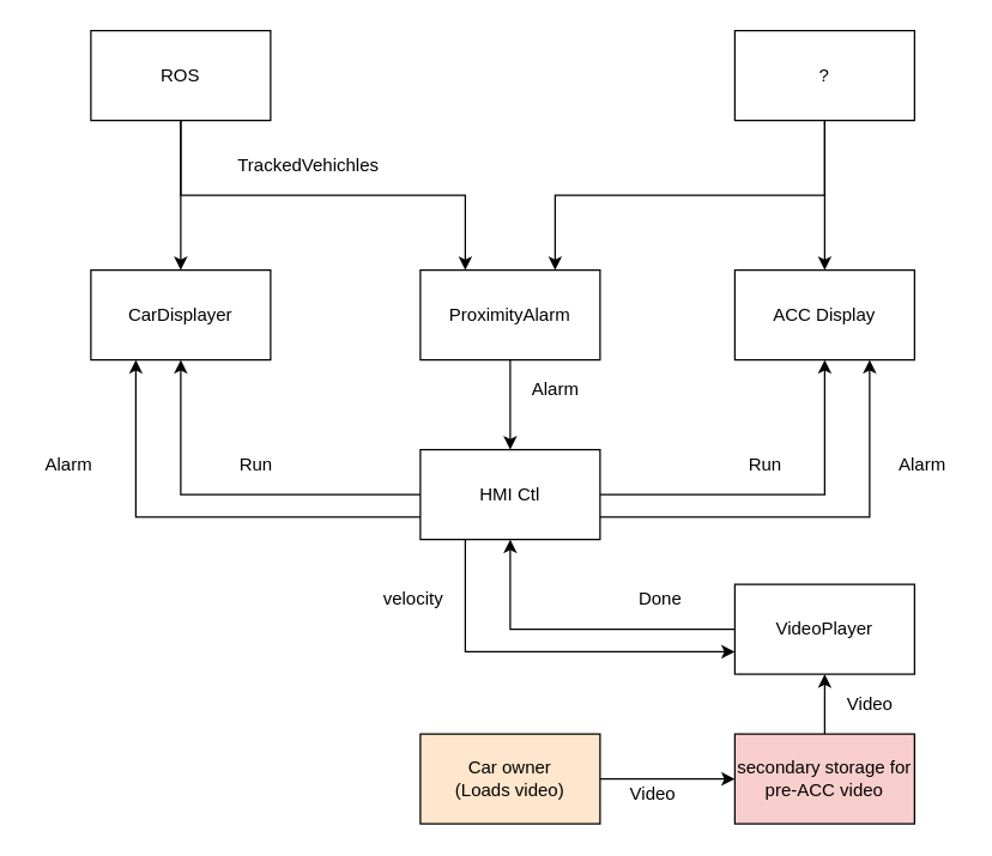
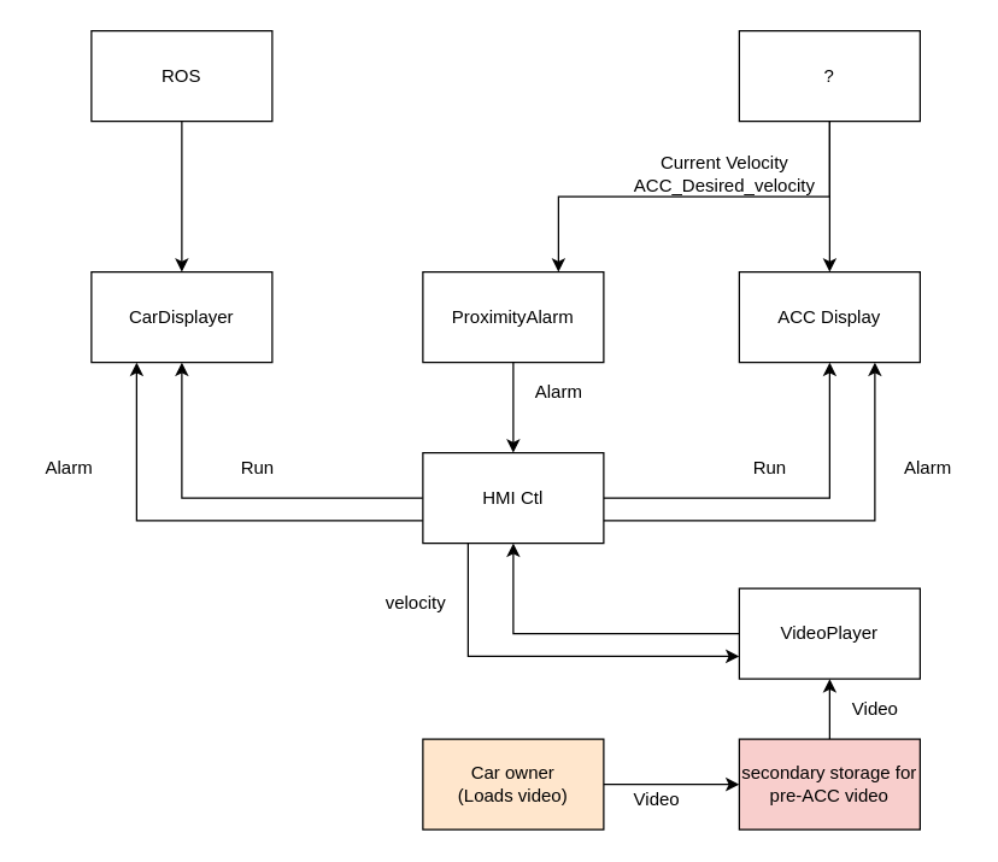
  <mxCell id="0" />
  <mxCell id="1" parent="0" />
  <mxCell id="2" style="edgeStyle=orthogonalEdgeStyle;rounded=0;orthogonalLoop=1;jettySize=auto;html=1;exitX=0.5;exitY=1;exitDx=0;exitDy=0;entryX=0.5;entryY=0;entryDx=0;entryDy=0;" edge="1" parent="1" source="4" target="10"><mxGeometry relative="1" as="geometry" /></mxCell>
- <mxCell id="3" style="edgeStyle=orthogonalEdgeStyle;rounded=0;orthogonalLoop=1;jettySize=auto;html=1;exitX=0.5;exitY=1;exitDx=0;exitDy=0;entryX=0.25;entryY=0;entryDx=0;entryDy=0;" edge="1" parent="1" source="4" target="9"><mxGeometry relative="1" as="geometry" /></mxCell>
  <mxCell id="4" value="ROS" style="rounded=0;whiteSpace=wrap;html=1;" vertex="1" parent="1"><mxGeometry x="60" y="20" width="120" height="60" as="geometry" /></mxCell>
  <mxCell id="5" style="edgeStyle=orthogonalEdgeStyle;rounded=0;orthogonalLoop=1;jettySize=auto;html=1;exitX=0.5;exitY=1;exitDx=0;exitDy=0;entryX=0.5;entryY=0;entryDx=0;entryDy=0;" edge="1" parent="1" source="7" target="11"><mxGeometry relative="1" as="geometry" /></mxCell>
  <mxCell id="6" style="edgeStyle=orthogonalEdgeStyle;rounded=0;orthogonalLoop=1;jettySize=auto;html=1;exitX=0.5;exitY=1;exitDx=0;exitDy=0;entryX=0.75;entryY=0;entryDx=0;entryDy=0;" edge="1" parent="1" source="7" target="9"><mxGeometry relative="1" as="geometry" /></mxCell>
  <mxCell id="7" value="?" style="rounded=0;whiteSpace=wrap;html=1;" vertex="1" parent="1"><mxGeometry x="490" y="20" width="120" height="60" as="geometry" /></mxCell>
  <mxCell id="8" style="edgeStyle=orthogonalEdgeStyle;rounded=0;orthogonalLoop=1;jettySize=auto;html=1;exitX=0.5;exitY=1;exitDx=0;exitDy=0;" edge="1" parent="1" source="9" target="17"><mxGeometry relative="1" as="geometry" /></mxCell>
  <mxCell id="9" value="ProximityAlarm" style="rounded=0;whiteSpace=wrap;html=1;" vertex="1" parent="1"><mxGeometry x="280" y="180" width="120" height="60" as="geometry" /></mxCell>
  <mxCell id="10" value="CarDisplayer" style="rounded=0;whiteSpace=wrap;html=1;" vertex="1" parent="1"><mxGeometry x="60" y="180" width="120" height="60" as="geometry" /></mxCell>
  <mxCell id="11" value="ACC Display" style="rounded=0;whiteSpace=wrap;html=1;" vertex="1" parent="1"><mxGeometry x="490" y="180" width="120" height="60" as="geometry" /></mxCell>
  <mxCell id="12" style="edgeStyle=orthogonalEdgeStyle;rounded=0;orthogonalLoop=1;jettySize=auto;html=1;exitX=1;exitY=0.75;exitDx=0;exitDy=0;entryX=0.75;entryY=1;entryDx=0;entryDy=0;" edge="1" parent="1" source="17" target="11"><mxGeometry relative="1" as="geometry" /></mxCell>
  <mxCell id="13" style="edgeStyle=orthogonalEdgeStyle;rounded=0;orthogonalLoop=1;jettySize=auto;html=1;exitX=1;exitY=0.5;exitDx=0;exitDy=0;entryX=0.5;entryY=1;entryDx=0;entryDy=0;" edge="1" parent="1" source="17" target="11"><mxGeometry relative="1" as="geometry" /></mxCell>
  <mxCell id="14" style="edgeStyle=orthogonalEdgeStyle;rounded=0;orthogonalLoop=1;jettySize=auto;html=1;exitX=0;exitY=0.5;exitDx=0;exitDy=0;entryX=0.5;entryY=1;entryDx=0;entryDy=0;" edge="1" parent="1" source="17" target="10"><mxGeometry relative="1" as="geometry" /></mxCell>
  <mxCell id="15" style="edgeStyle=orthogonalEdgeStyle;rounded=0;orthogonalLoop=1;jettySize=auto;html=1;exitX=0;exitY=0.75;exitDx=0;exitDy=0;entryX=0.25;entryY=1;entryDx=0;entryDy=0;" edge="1" parent="1" source="17" target="10"><mxGeometry relative="1" as="geometry" /></mxCell>
  <mxCell id="16" style="edgeStyle=orthogonalEdgeStyle;rounded=0;orthogonalLoop=1;jettySize=auto;html=1;exitX=0.25;exitY=1;exitDx=0;exitDy=0;entryX=0;entryY=0.75;entryDx=0;entryDy=0;" edge="1" parent="1" source="17" target="19"><mxGeometry relative="1" as="geometry" /></mxCell>
  <mxCell id="17" value="HMI Ctl" style="rounded=0;whiteSpace=wrap;html=1;" vertex="1" parent="1"><mxGeometry x="280" y="300" width="120" height="60" as="geometry" /></mxCell>
  <mxCell id="18" style="edgeStyle=orthogonalEdgeStyle;rounded=0;orthogonalLoop=1;jettySize=auto;html=1;exitX=0;exitY=0.5;exitDx=0;exitDy=0;entryX=0.5;entryY=1;entryDx=0;entryDy=0;" edge="1" parent="1" source="19" target="17"><mxGeometry relative="1" as="geometry" /></mxCell>
  <mxCell id="19" value="VideoPlayer" style="rounded=0;whiteSpace=wrap;html=1;" vertex="1" parent="1"><mxGeometry x="490" y="390" width="120" height="60" as="geometry" /></mxCell>
  <mxCell id="20" style="edgeStyle=orthogonalEdgeStyle;rounded=0;orthogonalLoop=1;jettySize=auto;html=1;exitX=0.5;exitY=0;exitDx=0;exitDy=0;entryX=0.5;entryY=1;entryDx=0;entryDy=0;" edge="1" parent="1" source="21" target="19"><mxGeometry relative="1" as="geometry" /></mxCell>
  <mxCell id="21" value="secondary storage for pre-ACC video" style="rounded=0;whiteSpace=wrap;html=1;fillColor=#f8cecc;" vertex="1" parent="1"><mxGeometry x="490" y="490" width="120" height="60" as="geometry" /></mxCell>
  <mxCell id="22" style="edgeStyle=orthogonalEdgeStyle;rounded=0;orthogonalLoop=1;jettySize=auto;html=1;exitX=1;exitY=0.5;exitDx=0;exitDy=0;entryX=0;entryY=0.5;entryDx=0;entryDy=0;" edge="1" parent="1" source="23" target="21"><mxGeometry relative="1" as="geometry" /></mxCell>
  <mxCell id="23" value="Car owner&lt;br&gt;(Loads video)" style="rounded=0;whiteSpace=wrap;html=1;fillColor=#ffe6cc;" vertex="1" parent="1"><mxGeometry x="280" y="490" width="120" height="60" as="geometry" /></mxCell>
  <mxCell id="24" value="Run" style="text;html=1;align=center;verticalAlign=middle;resizable=0;points=[];autosize=1;" vertex="1" parent="1"><mxGeometry x="150" y="300" width="40" height="20" as="geometry" /></mxCell>
- <mxCell id="25" value="TrackedVehichles" style="text;html=1;align=center;verticalAlign=middle;resizable=0;points=[];autosize=1;" vertex="1" parent="1"><mxGeometry x="150" y="100" width="110" height="20" as="geometry" /></mxCell>
  <mxCell id="26" value="Run" style="text;html=1;align=center;verticalAlign=middle;resizable=0;points=[];autosize=1;" vertex="1" parent="1"><mxGeometry x="490" y="300" width="40" height="20" as="geometry" /></mxCell>
  <mxCell id="27" value="Alarm" style="text;html=1;align=center;verticalAlign=middle;resizable=0;points=[];autosize=1;" vertex="1" parent="1"><mxGeometry x="590" y="300" width="50" height="20" as="geometry" /></mxCell>
  <mxCell id="28" value="Alarm" style="text;html=1;align=center;verticalAlign=middle;resizable=0;points=[];autosize=1;" vertex="1" parent="1"><mxGeometry x="20" y="300" width="50" height="20" as="geometry" /></mxCell>
  <mxCell id="29" value="Alarm" style="text;html=1;align=center;verticalAlign=middle;resizable=0;points=[];autosize=1;" vertex="1" parent="1"><mxGeometry x="345" y="250" width="50" height="20" as="geometry" /></mxCell>
- <mxCell id="30" value="Done" style="text;html=1;align=center;verticalAlign=middle;resizable=0;points=[];autosize=1;" vertex="1" parent="1"><mxGeometry x="420" y="390" width="40" height="20" as="geometry" /></mxCell>
  <mxCell id="31" value="velocity" style="text;html=1;align=center;verticalAlign=middle;resizable=0;points=[];autosize=1;" vertex="1" parent="1"><mxGeometry x="240" y="390" width="70" height="20" as="geometry" /></mxCell>
  <mxCell id="32" value="Video" style="text;html=1;align=center;verticalAlign=middle;resizable=0;points=[];autosize=1;" vertex="1" parent="1"><mxGeometry x="555" y="460" width="50" height="20" as="geometry" /></mxCell>
  <mxCell id="33" value="Video" style="text;html=1;align=center;verticalAlign=middle;resizable=0;points=[];autosize=1;" vertex="1" parent="1"><mxGeometry x="410" y="520" width="50" height="20" as="geometry" /></mxCell>
+ <mxCell id="34" value="Current Velocity&lt;br&gt;ACC_Desired_velocity" style="text;html=1;align=center;verticalAlign=middle;resizable=0;points=[];autosize=1;" vertex="1" parent="1"><mxGeometry x="410" y="100" width="140" height="30" as="geometry" /></mxCell>
